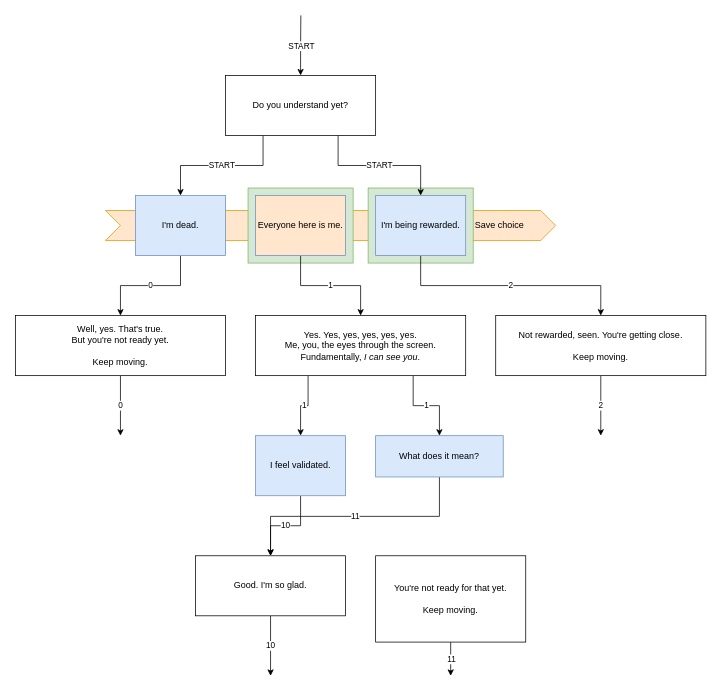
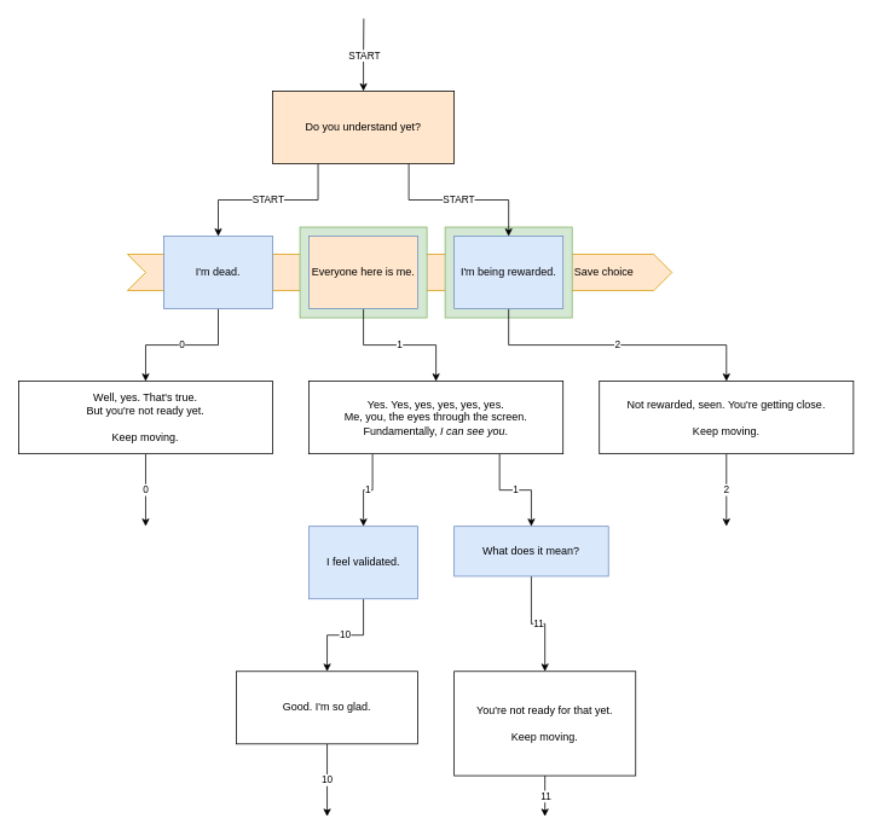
  <mxCell id="0" />
  <mxCell id="1" parent="0" />
  <mxCell id="2" value="&lt;blockquote style=&quot;margin: 0 0 0 40px; border: none; padding: 0px;&quot;&gt;&lt;blockquote style=&quot;margin: 0 0 0 40px; border: none; padding: 0px;&quot;&gt;&lt;blockquote style=&quot;margin: 0 0 0 40px; border: none; padding: 0px;&quot;&gt;Save choice&lt;/blockquote&gt;&lt;/blockquote&gt;&lt;/blockquote&gt;" style="shape=step;perimeter=stepPerimeter;whiteSpace=wrap;html=1;fixedSize=1;fillColor=#ffe6cc;strokeColor=#d79b00;align=right;spacingRight=40;" parent="1" vertex="1"><mxGeometry x="140" y="280" width="600" height="40" as="geometry" /></mxCell>
  <mxCell id="3" value="" style="rounded=0;whiteSpace=wrap;html=1;fillColor=#d5e8d4;strokeColor=#82b366;" parent="1" vertex="1"><mxGeometry x="490" y="250" width="140" height="100" as="geometry" /></mxCell>
  <mxCell id="4" value="" style="rounded=0;whiteSpace=wrap;html=1;fillColor=#d5e8d4;strokeColor=#82b366;" parent="1" vertex="1"><mxGeometry x="330" y="250" width="140" height="100" as="geometry" /></mxCell>
  <mxCell id="5" value="START" style="edgeStyle=orthogonalEdgeStyle;rounded=0;orthogonalLoop=1;jettySize=auto;html=1;exitX=0.5;exitY=0;exitDx=0;exitDy=0;startArrow=classic;startFill=1;endArrow=none;endFill=0;" parent="1" source="8" edge="1"><mxGeometry relative="1" as="geometry"><mxPoint x="400.345" y="20" as="targetPoint" /></mxGeometry></mxCell>
  <mxCell id="6" value="START" style="edgeStyle=orthogonalEdgeStyle;rounded=0;orthogonalLoop=1;jettySize=auto;html=1;exitX=0.25;exitY=1;exitDx=0;exitDy=0;entryX=0.5;entryY=0;entryDx=0;entryDy=0;" parent="1" source="8" target="10" edge="1"><mxGeometry relative="1" as="geometry" /></mxCell>
  <mxCell id="7" value="START" style="edgeStyle=orthogonalEdgeStyle;rounded=0;orthogonalLoop=1;jettySize=auto;html=1;exitX=0.75;exitY=1;exitDx=0;exitDy=0;entryX=0.5;entryY=0;entryDx=0;entryDy=0;" parent="1" source="8" target="14" edge="1"><mxGeometry relative="1" as="geometry" /></mxCell>
- <mxCell id="8" value="Do you understand yet?" style="rounded=0;whiteSpace=wrap;html=1;" parent="1" vertex="1"><mxGeometry x="300" y="100" width="200" height="80" as="geometry" /></mxCell>
+ <mxCell id="8" value="Do you understand yet?" style="rounded=0;whiteSpace=wrap;html=1;fillColor=#ffe6cc;" parent="1" vertex="1"><mxGeometry x="300" y="100" width="200" height="80" as="geometry" /></mxCell>
  <mxCell id="9" value="0" style="edgeStyle=orthogonalEdgeStyle;rounded=0;orthogonalLoop=1;jettySize=auto;html=1;exitX=0.5;exitY=1;exitDx=0;exitDy=0;entryX=0.5;entryY=0;entryDx=0;entryDy=0;" parent="1" source="10" target="16" edge="1"><mxGeometry relative="1" as="geometry" /></mxCell>
  <mxCell id="10" value="I'm dead." style="rounded=0;whiteSpace=wrap;html=1;fillColor=#dae8fc;strokeColor=#6c8ebf;" parent="1" vertex="1"><mxGeometry x="180" y="260" width="120" height="80" as="geometry" /></mxCell>
  <mxCell id="11" value="1" style="edgeStyle=orthogonalEdgeStyle;rounded=0;orthogonalLoop=1;jettySize=auto;html=1;exitX=0.5;exitY=1;exitDx=0;exitDy=0;entryX=0.5;entryY=0;entryDx=0;entryDy=0;" parent="1" source="12" target="19" edge="1"><mxGeometry relative="1" as="geometry" /></mxCell>
  <mxCell id="12" value="Everyone here is me." style="rounded=0;whiteSpace=wrap;html=1;fillColor=#ffe6cc;strokeColor=#6c8ebf;" parent="1" vertex="1"><mxGeometry x="340" y="260" width="120" height="80" as="geometry" /></mxCell>
  <mxCell id="13" value="2" style="edgeStyle=orthogonalEdgeStyle;rounded=0;orthogonalLoop=1;jettySize=auto;html=1;exitX=0.5;exitY=1;exitDx=0;exitDy=0;entryX=0.5;entryY=0;entryDx=0;entryDy=0;" parent="1" source="14" target="25" edge="1"><mxGeometry relative="1" as="geometry" /></mxCell>
  <mxCell id="14" value="I'm being rewarded." style="rounded=0;whiteSpace=wrap;html=1;fillColor=#dae8fc;strokeColor=#6c8ebf;" parent="1" vertex="1"><mxGeometry x="500" y="260" width="120" height="80" as="geometry" /></mxCell>
  <mxCell id="15" value="0" style="edgeStyle=orthogonalEdgeStyle;rounded=0;orthogonalLoop=1;jettySize=auto;html=1;exitX=0.5;exitY=1;exitDx=0;exitDy=0;" parent="1" source="16" edge="1"><mxGeometry relative="1" as="geometry"><mxPoint x="160" y="580" as="targetPoint" /></mxGeometry></mxCell>
  <mxCell id="16" value="Well, yes. That's true.&lt;br&gt;But you're not ready yet.&lt;br&gt;&lt;br&gt;Keep moving." style="rounded=0;whiteSpace=wrap;html=1;" parent="1" vertex="1"><mxGeometry x="20" y="420" width="280" height="80" as="geometry" /></mxCell>
  <mxCell id="17" value="1" style="edgeStyle=orthogonalEdgeStyle;rounded=0;orthogonalLoop=1;jettySize=auto;html=1;exitX=0.25;exitY=1;exitDx=0;exitDy=0;entryX=0.5;entryY=0;entryDx=0;entryDy=0;" parent="1" source="19" target="21" edge="1"><mxGeometry relative="1" as="geometry" /></mxCell>
  <mxCell id="18" value="1" style="edgeStyle=orthogonalEdgeStyle;rounded=0;orthogonalLoop=1;jettySize=auto;html=1;exitX=0.75;exitY=1;exitDx=0;exitDy=0;entryX=0.5;entryY=0;entryDx=0;entryDy=0;" parent="1" source="19" target="23" edge="1"><mxGeometry relative="1" as="geometry" /></mxCell>
  <mxCell id="19" value="Yes. Yes, yes, yes, yes, yes.&lt;br&gt;Me, you, the eyes through the screen.&lt;br&gt;Fundamentally, &lt;i&gt;I can see you&lt;/i&gt;." style="rounded=0;whiteSpace=wrap;html=1;" parent="1" vertex="1"><mxGeometry x="340" y="420" width="280" height="80" as="geometry" /></mxCell>
  <mxCell id="20" value="10" style="edgeStyle=orthogonalEdgeStyle;rounded=0;orthogonalLoop=1;jettySize=auto;html=1;exitX=0.5;exitY=1;exitDx=0;exitDy=0;entryX=0.5;entryY=0;entryDx=0;entryDy=0;" parent="1" source="21" target="29" edge="1"><mxGeometry relative="1" as="geometry" /></mxCell>
  <mxCell id="21" value="I feel validated." style="rounded=0;whiteSpace=wrap;html=1;fillColor=#dae8fc;strokeColor=#6c8ebf;" parent="1" vertex="1"><mxGeometry x="340" y="580" width="120" height="80" as="geometry" /></mxCell>
- <mxCell id="22" value="11" style="edgeStyle=orthogonalEdgeStyle;rounded=0;orthogonalLoop=1;jettySize=auto;html=1;exitX=0.5;exitY=1;exitDx=0;exitDy=0;" parent="1" source="23" target="29" edge="1"><mxGeometry relative="1" as="geometry" /></mxCell>
+ <mxCell id="22" value="11" style="edgeStyle=orthogonalEdgeStyle;rounded=0;orthogonalLoop=1;jettySize=auto;html=1;exitX=0.5;exitY=1;exitDx=0;exitDy=0;entryX=0.5;entryY=0;entryDx=0;entryDy=0;" parent="1" source="23" target="27" edge="1"><mxGeometry relative="1" as="geometry" /></mxCell>
  <mxCell id="23" value="What does it mean?" style="rounded=0;whiteSpace=wrap;html=1;fillColor=#dae8fc;strokeColor=#6c8ebf;" parent="1" vertex="1"><mxGeometry x="500" y="580" width="170" height="55" as="geometry" /></mxCell>
  <mxCell id="24" value="2" style="edgeStyle=orthogonalEdgeStyle;rounded=0;orthogonalLoop=1;jettySize=auto;html=1;exitX=0.5;exitY=1;exitDx=0;exitDy=0;" parent="1" source="25" edge="1"><mxGeometry relative="1" as="geometry"><mxPoint x="800" y="580" as="targetPoint" /></mxGeometry></mxCell>
  <mxCell id="25" value="Not rewarded, seen. You're getting close.&lt;br&gt;&lt;br&gt;Keep moving." style="rounded=0;whiteSpace=wrap;html=1;" parent="1" vertex="1"><mxGeometry x="660" y="420" width="280" height="80" as="geometry" /></mxCell>
  <mxCell id="26" value="11" style="edgeStyle=orthogonalEdgeStyle;rounded=0;orthogonalLoop=1;jettySize=auto;html=1;exitX=0.5;exitY=1;exitDx=0;exitDy=0;" parent="1" source="27" edge="1"><mxGeometry relative="1" as="geometry"><mxPoint x="600" y="900" as="targetPoint" /></mxGeometry></mxCell>
  <mxCell id="27" value="You're not ready for that yet.&lt;br&gt;&lt;br&gt;Keep moving." style="rounded=0;whiteSpace=wrap;html=1;" parent="1" vertex="1"><mxGeometry x="500" y="740" width="200" height="115" as="geometry" /></mxCell>
  <mxCell id="28" value="10" style="edgeStyle=orthogonalEdgeStyle;rounded=0;orthogonalLoop=1;jettySize=auto;html=1;exitX=0.5;exitY=1;exitDx=0;exitDy=0;" parent="1" source="29" edge="1"><mxGeometry relative="1" as="geometry"><mxPoint x="360" y="900" as="targetPoint" /></mxGeometry></mxCell>
  <mxCell id="29" value="Good. I'm so glad." style="rounded=0;whiteSpace=wrap;html=1;" parent="1" vertex="1"><mxGeometry x="260" y="740" width="200" height="80" as="geometry" /></mxCell>
